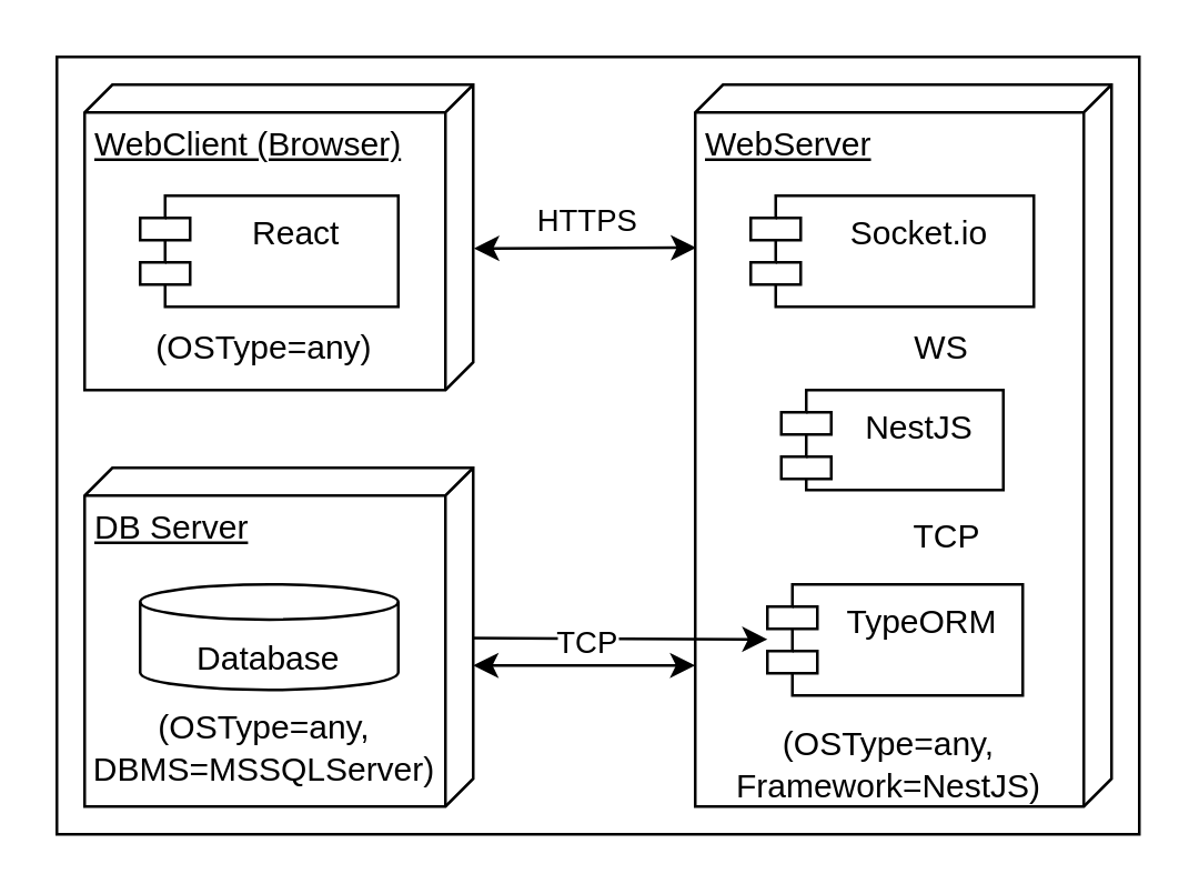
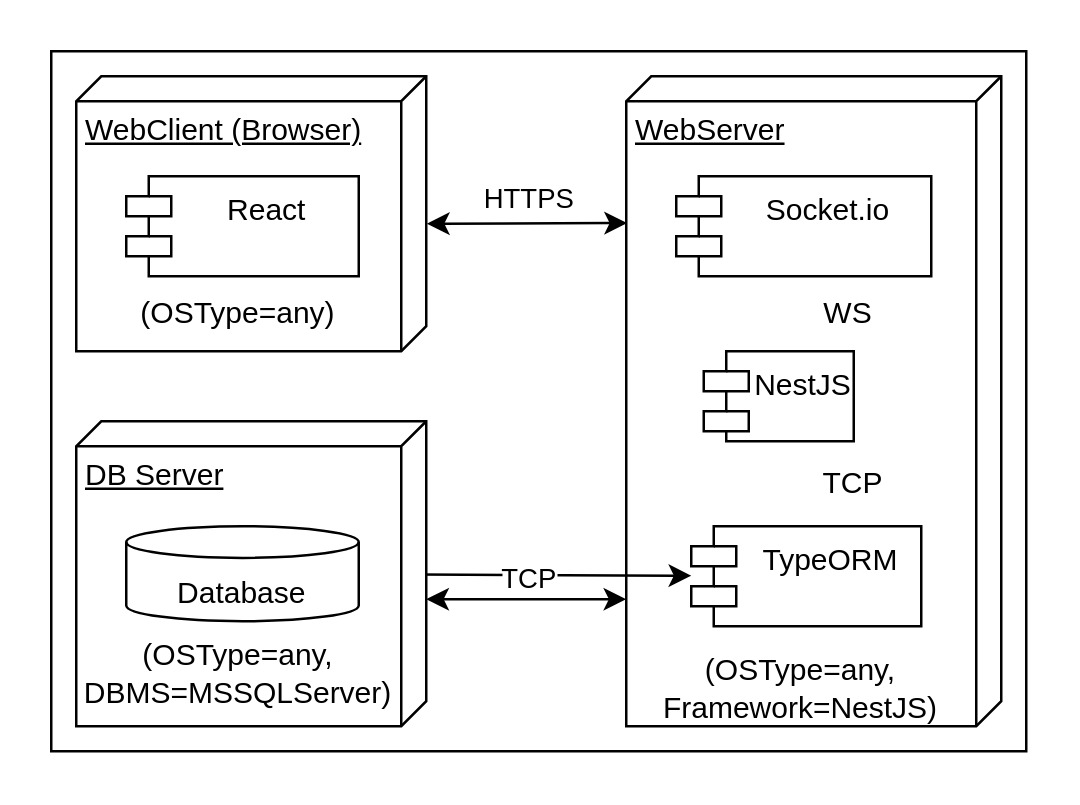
  <mxCell id="0" />
  <mxCell id="1" parent="0" />
  <mxCell id="2" style="rounded=0;orthogonalLoop=1;jettySize=auto;html=1;startArrow=classic;startFill=1;entryX=0.222;entryY=0.998;entryDx=0;entryDy=0;entryPerimeter=0;exitX=0.527;exitY=-0.002;exitDx=0;exitDy=0;exitPerimeter=0;" edge="1" parent="1"><mxGeometry relative="1" as="geometry"><mxPoint x="170.283" y="88.97" as="sourcePoint" /><mxPoint x="250.303" y="88.72" as="targetPoint" /></mxGeometry></mxCell>
  <mxCell id="3" value="HTTPS" style="edgeLabel;html=1;align=center;verticalAlign=middle;resizable=0;points=[];" vertex="1" connectable="0" parent="2"><mxGeometry x="-0.059" relative="1" as="geometry"><mxPoint x="2" y="-10" as="offset" /></mxGeometry></mxCell>
  <mxCell id="4" value="WebClient (Browser)" style="verticalAlign=top;align=left;spacingTop=8;spacingLeft=2;spacingRight=12;shape=cube;size=10;direction=south;fontStyle=4;html=1;whiteSpace=wrap;fontFamily=Helvetica;fontSize=12;" vertex="1" parent="1"><mxGeometry x="30.003" y="30" width="140" height="110" as="geometry" /></mxCell>
  <mxCell id="5" value="React" style="shape=module;align=left;spacingLeft=20;align=center;verticalAlign=top;whiteSpace=wrap;html=1;jettyWidth=18;jettyHeight=8;fontFamily=Helvetica;fontSize=12;" vertex="1" parent="1"><mxGeometry x="50.003" y="70" width="93" height="40" as="geometry" /></mxCell>
  <mxCell id="6" value="(OSType=any)" style="text;html=1;strokeColor=none;fillColor=none;align=center;verticalAlign=middle;whiteSpace=wrap;rounded=0;fontFamily=Helvetica;fontSize=12;" vertex="1" parent="1"><mxGeometry x="30.003" y="110" width="130" height="30" as="geometry" /></mxCell>
  <mxCell id="7" value="WebServer" style="verticalAlign=top;align=left;spacingTop=8;spacingLeft=2;spacingRight=12;shape=cube;size=10;direction=south;fontStyle=4;html=1;whiteSpace=wrap;fontFamily=Helvetica;fontSize=12;" vertex="1" parent="1"><mxGeometry x="250.003" y="30" width="150" height="260" as="geometry" /></mxCell>
- <mxCell id="8" value="NestJS" style="shape=module;align=left;spacingLeft=20;align=center;verticalAlign=top;whiteSpace=wrap;html=1;jettyWidth=18;jettyHeight=8;fontFamily=Helvetica;fontSize=12;" vertex="1" parent="1"><mxGeometry x="281" y="140" width="80" height="36" as="geometry" /></mxCell>
+ <mxCell id="8" value="NestJS" style="shape=module;align=left;spacingLeft=20;align=center;verticalAlign=top;whiteSpace=wrap;html=1;jettyWidth=18;jettyHeight=8;fontFamily=Helvetica;fontSize=12;" vertex="1" parent="1"><mxGeometry x="281" y="140" width="60" height="36" as="geometry" /></mxCell>
  <mxCell id="9" value="Socket.io" style="shape=module;align=left;spacingLeft=20;align=center;verticalAlign=top;whiteSpace=wrap;html=1;jettyWidth=18;jettyHeight=8;fontFamily=Helvetica;fontSize=12;" vertex="1" parent="1"><mxGeometry x="270.003" y="70" width="102" height="40" as="geometry" /></mxCell>
  <mxCell id="10" style="rounded=0;orthogonalLoop=1;jettySize=auto;html=1;startArrow=classic;startFill=1;" edge="1" parent="1" source="11" target="14"><mxGeometry relative="1" as="geometry" /></mxCell>
  <mxCell id="11" value="TypeORM" style="shape=module;align=left;spacingLeft=20;align=center;verticalAlign=top;whiteSpace=wrap;html=1;jettyWidth=18;jettyHeight=8;fontFamily=Helvetica;fontSize=12;" vertex="1" parent="1"><mxGeometry x="276.003" y="210" width="92" height="40" as="geometry" /></mxCell>
  <mxCell id="12" value="TCP" style="text;html=1;strokeColor=none;fillColor=none;align=center;verticalAlign=middle;whiteSpace=wrap;rounded=0;fontFamily=Helvetica;fontSize=12;" vertex="1" parent="1"><mxGeometry x="328.003" y="186" width="26" height="13" as="geometry" /></mxCell>
  <mxCell id="13" value="DB Server" style="verticalAlign=top;align=left;spacingTop=8;spacingLeft=2;spacingRight=12;shape=cube;size=10;direction=south;fontStyle=4;html=1;whiteSpace=wrap;fontFamily=Helvetica;fontSize=12;" vertex="1" parent="1"><mxGeometry x="30.003" y="168" width="140" height="122" as="geometry" /></mxCell>
  <mxCell id="14" value="&lt;br style=&quot;font-size: 12px;&quot;&gt;Database" style="strokeWidth=1;html=1;shape=mxgraph.flowchart.database;whiteSpace=wrap;fontFamily=Helvetica;fontSize=12;" vertex="1" parent="1"><mxGeometry x="50.003" y="210" width="93" height="38" as="geometry" /></mxCell>
  <mxCell id="15" value="" style="endArrow=classic;startArrow=classic;endFill=1;startFill=1;html=1;rounded=0;exitX=0;exitY=0;exitDx=50;exitDy=0;fontFamily=Helvetica;fontSize=12;exitPerimeter=0;entryX=0.139;entryY=1;entryDx=0;entryDy=0;entryPerimeter=0;" edge="1" parent="1"><mxGeometry width="160" relative="1" as="geometry"><mxPoint x="170.004" y="239.174" as="sourcePoint" /><mxPoint x="250.004" y="239.174" as="targetPoint" /></mxGeometry></mxCell>
  <mxCell id="16" value="TCP" style="edgeLabel;html=1;align=center;verticalAlign=middle;resizable=0;points=[];" vertex="1" connectable="0" parent="15"><mxGeometry x="0.133" y="-1" relative="1" as="geometry"><mxPoint x="-5" y="-10" as="offset" /></mxGeometry></mxCell>
  <mxCell id="17" value="(OSType=any,&lt;br&gt;Framework=NestJS)" style="text;html=1;strokeColor=none;fillColor=none;align=center;verticalAlign=middle;whiteSpace=wrap;rounded=0;fontFamily=Helvetica;fontSize=12;" vertex="1" parent="1"><mxGeometry x="250.003" y="260" width="140" height="30" as="geometry" /></mxCell>
  <mxCell id="18" value="(OSType=any, DBMS=MSSQLServer)" style="text;html=1;strokeColor=none;fillColor=none;align=center;verticalAlign=middle;whiteSpace=wrap;rounded=0;fontFamily=Helvetica;fontSize=12;" vertex="1" parent="1"><mxGeometry x="30.003" y="254" width="130" height="30" as="geometry" /></mxCell>
  <mxCell id="19" value="WS" style="text;html=1;strokeColor=none;fillColor=none;align=center;verticalAlign=middle;whiteSpace=wrap;rounded=0;fontSize=12;" vertex="1" parent="1"><mxGeometry x="329.003" y="120" width="20" height="10" as="geometry" /></mxCell>
  <mxCell id="20" value="" style="rounded=0;whiteSpace=wrap;html=1;fillColor=none;" vertex="1" parent="1"><mxGeometry x="20" y="20" width="390" height="280" as="geometry" /></mxCell>
